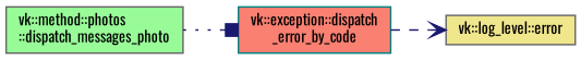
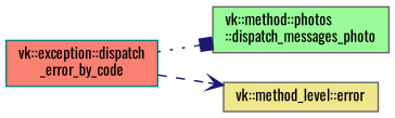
  digraph {
    fontname=Oswald
    rankdir=LR
    node [color=gray40 fontname=Oswald fontsize=10 shape=record style=filled]
    edge [color=midnightblue fontname=Oswald fontsize=10 labelfontname=Helvetica labelfontsize=10]
    n1 [fillcolor=palegreen fontcolor=black height=0.2 label="vk::method::photos\l::dispatch_messages_photo" width=0.4]
    n2 [color=teal fillcolor=salmon height=0.2 label="vk::exception::dispatch\l_error_by_code" width=0.4]
-   n3 [fillcolor=khaki height=0.2 label="vk::log_level::error" width=0.4]
-   n1 -> n2 [arrowhead=box style=dotted]
+   n3 [fillcolor=khaki height=0.2 label="vk::method_level::error" width=0.4]
+   n2 -> n1 [arrowhead=box style=dotted]
    n2 -> n3 [arrowhead=vee style=dashed]
  }
